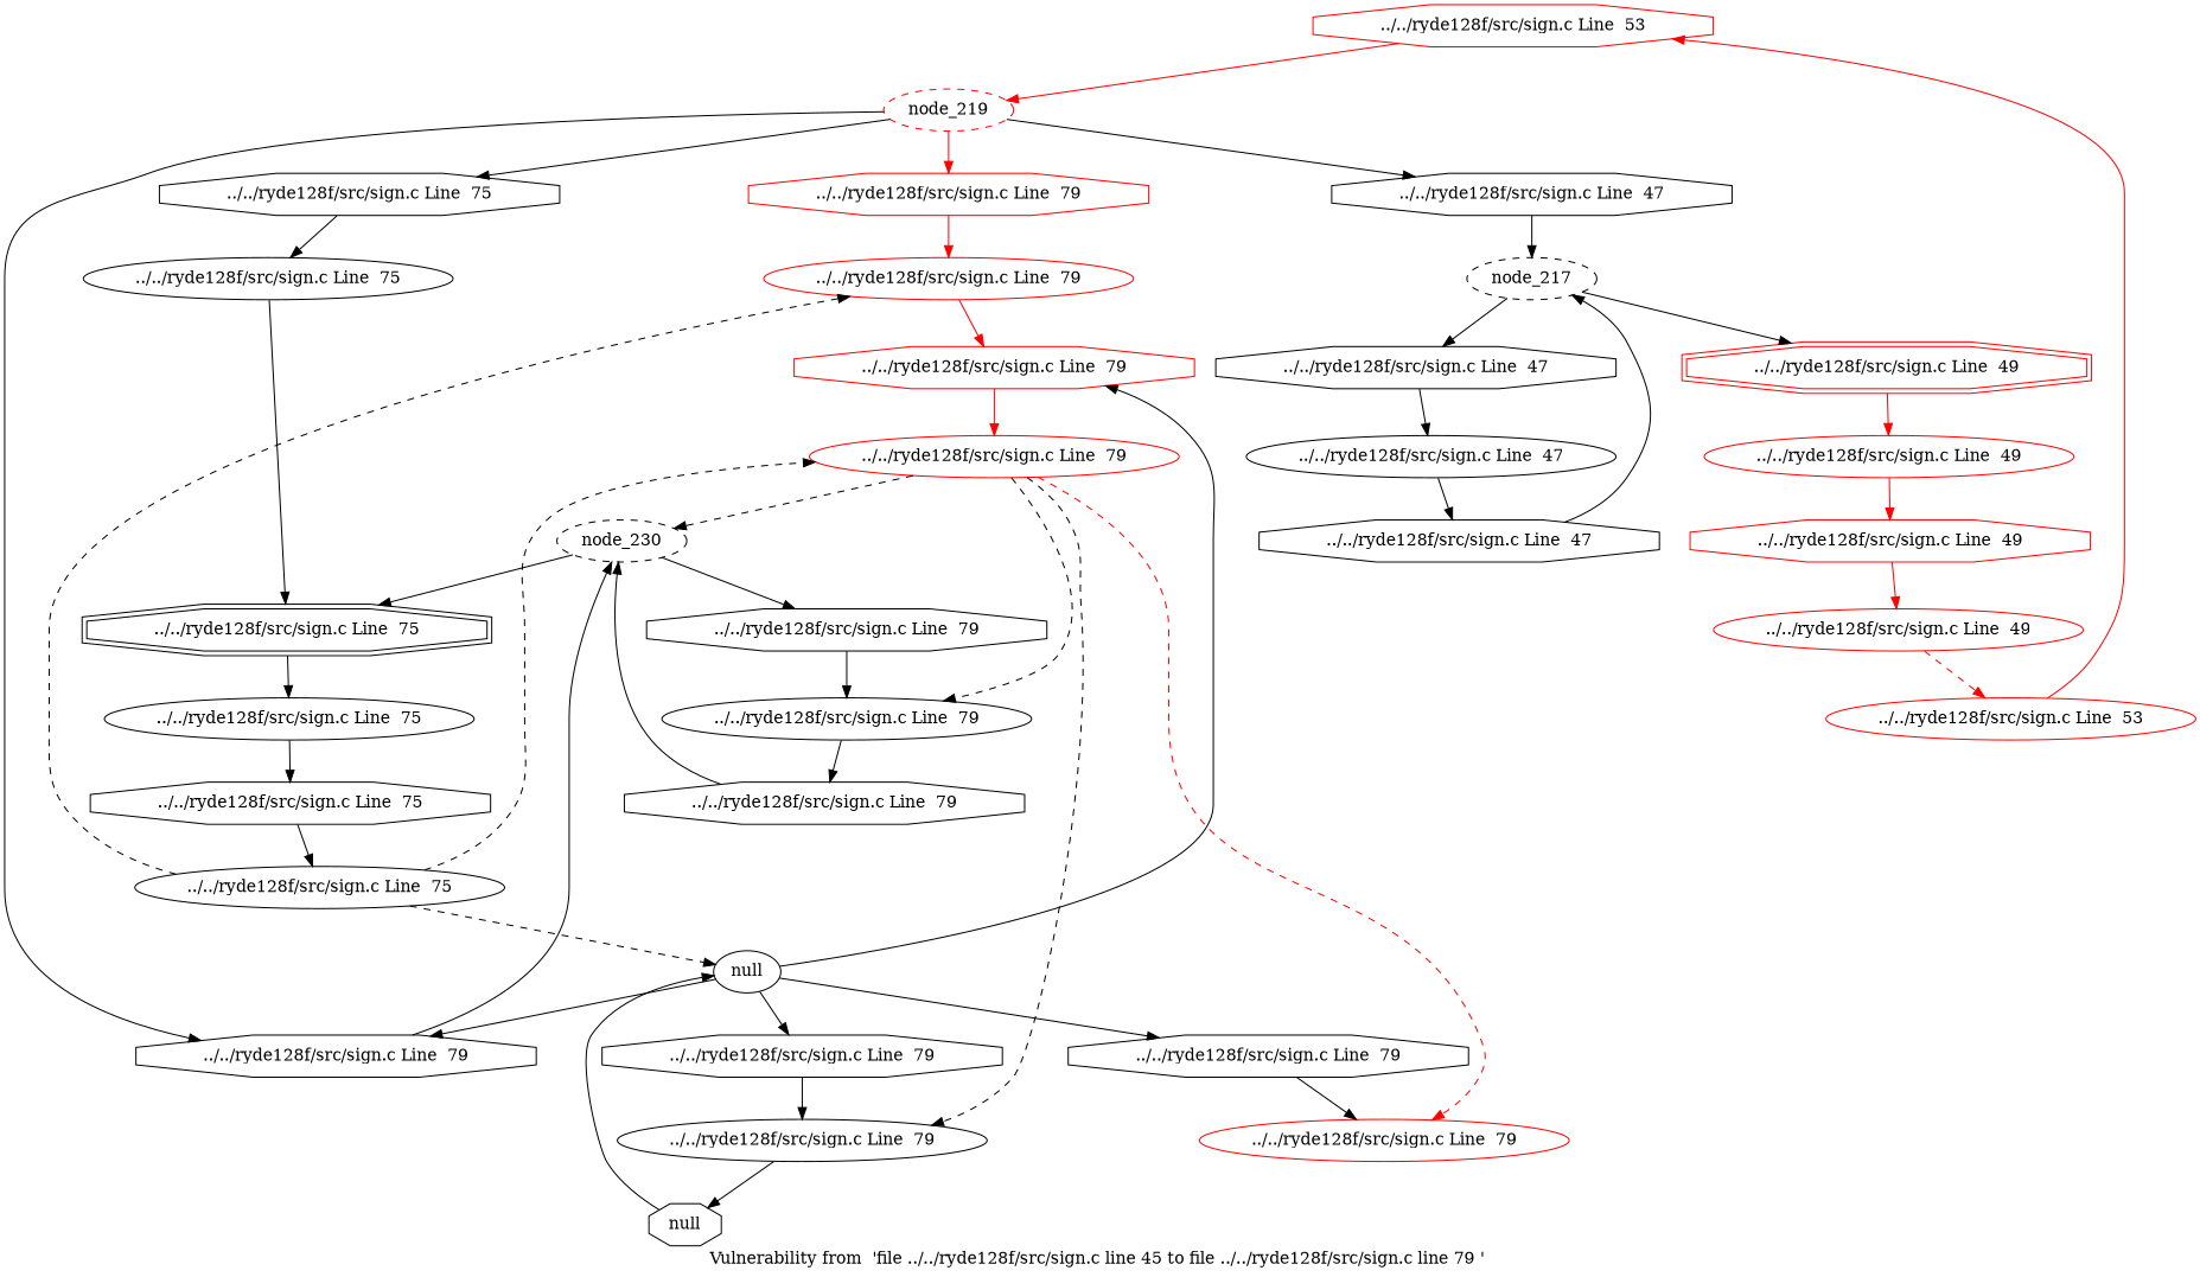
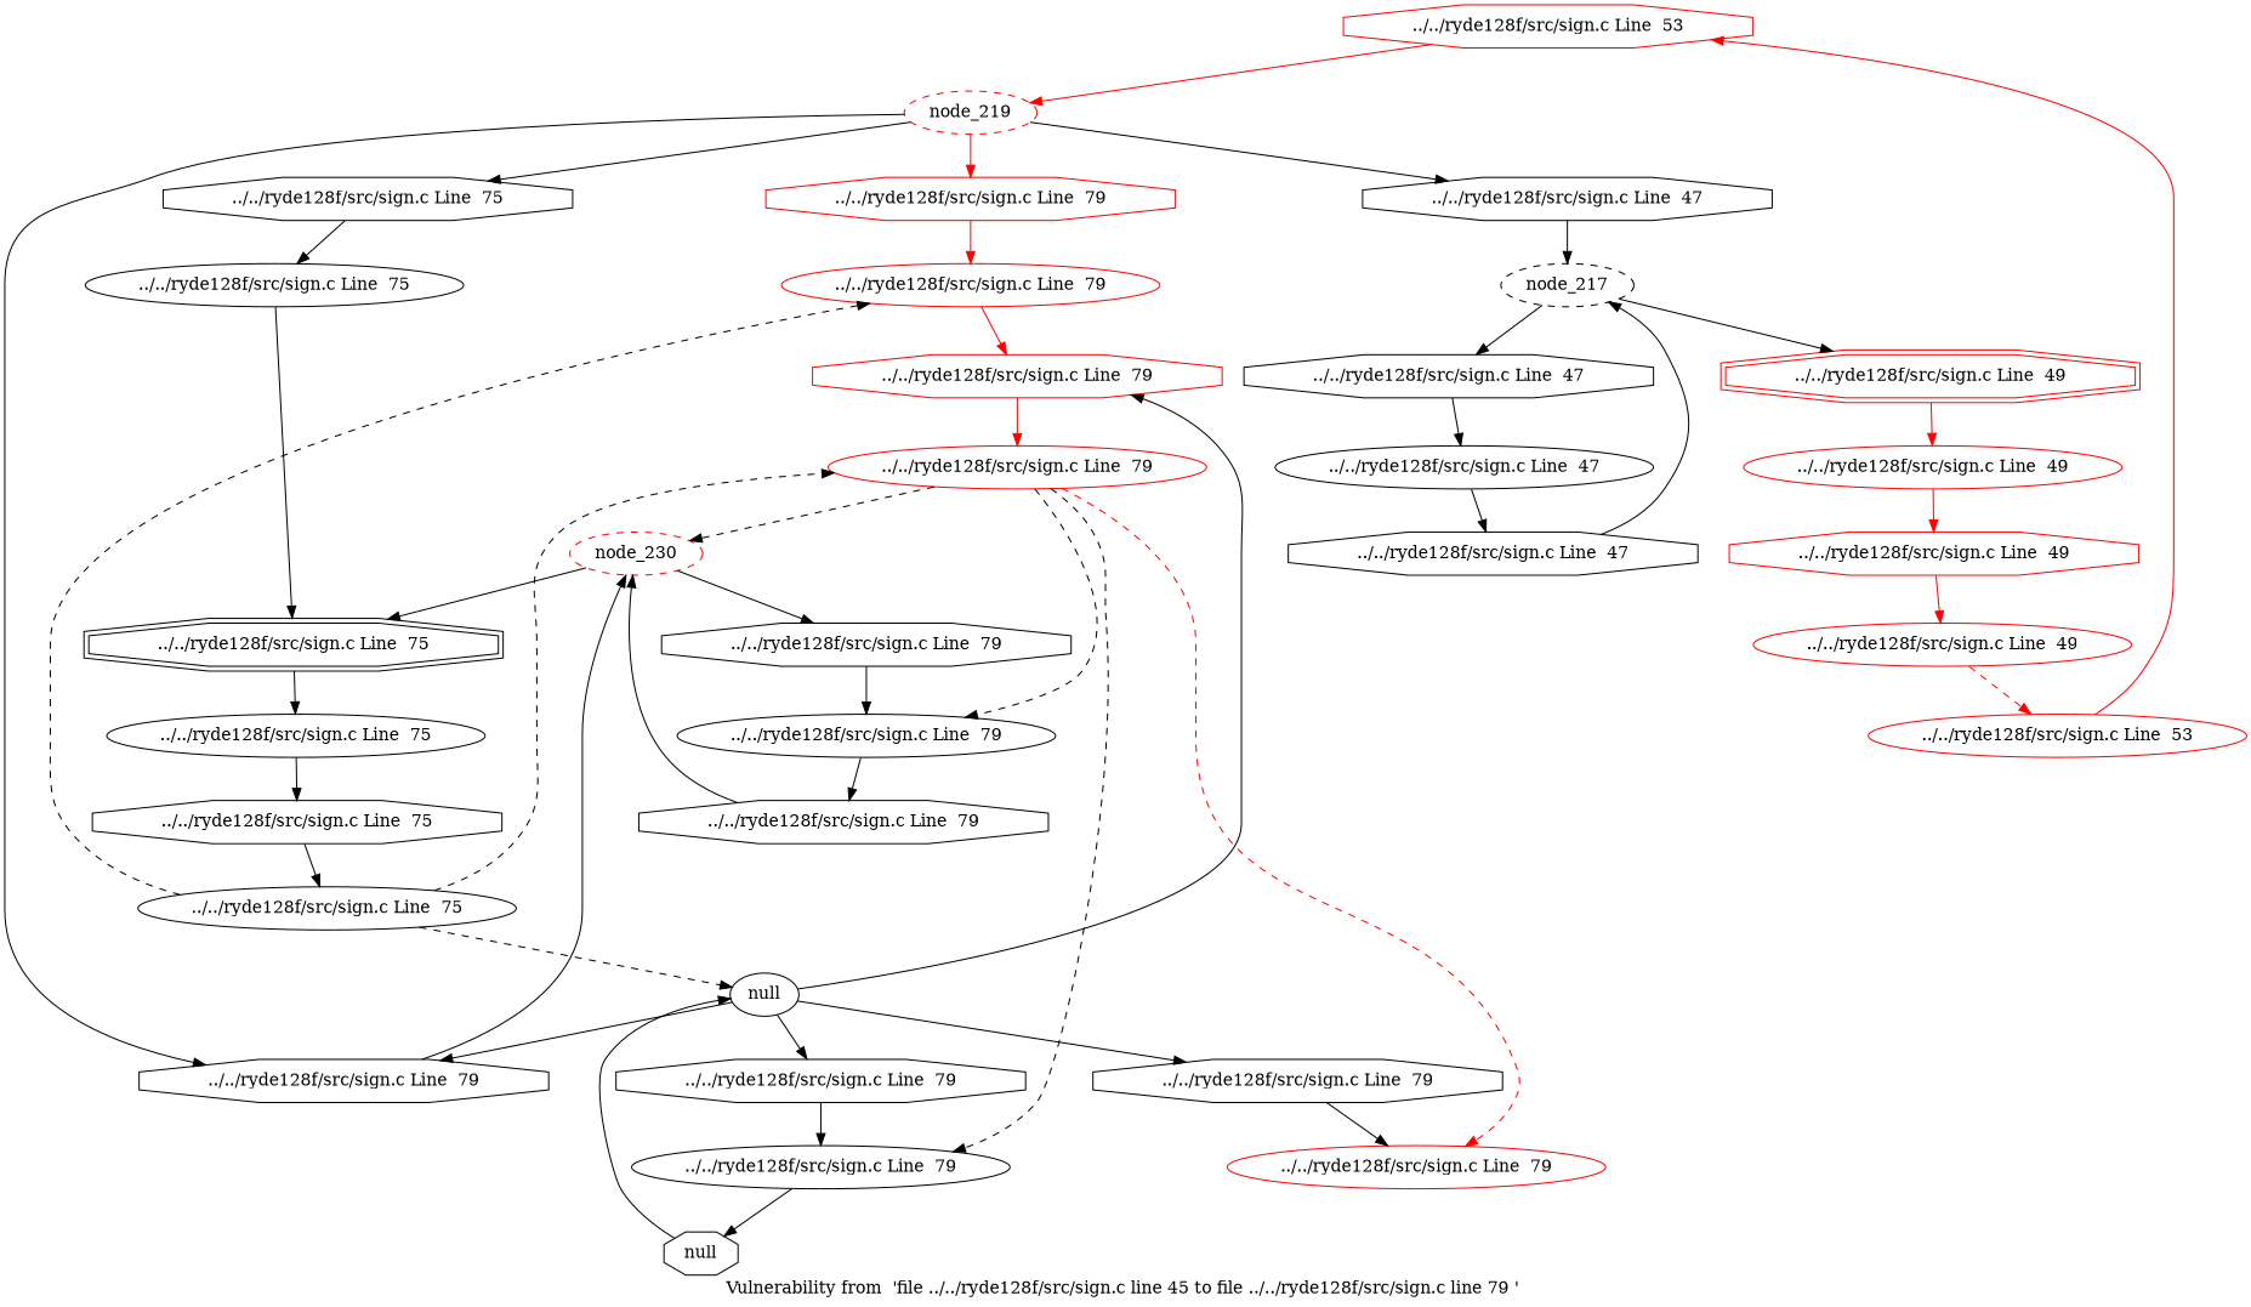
  digraph {
    label="Vulnerability from  'file ../../ryde128f/src/sign.c line 45 to file ../../ryde128f/src/sign.c line 79 ' "
    node [shape=ellipse style=solid]
    n1 [color=red label="../../ryde128f/src/sign.c Line  53" shape=octagon]
    node_219 [color=red style=dashed]
    n3 [label="../../ryde128f/src/sign.c Line  47" shape=octagon]
    n4 [color=red label="../../ryde128f/src/sign.c Line  79" shape=octagon]
    n5 [label="../../ryde128f/src/sign.c Line  79" shape=octagon]
    n6 [label="../../ryde128f/src/sign.c Line  75" shape=octagon]
    node_217 [style=dashed]
    n8 [color=red label="../../ryde128f/src/sign.c Line  79"]
-   node_230 [style=dashed]
+   node_230 [style=dashed color=red]
    n10 [label="../../ryde128f/src/sign.c Line  75"]
    n11 [label="../../ryde128f/src/sign.c Line  75" shape=doubleoctagon]
    n12 [label="../../ryde128f/src/sign.c Line  79" shape=octagon]
    n13 [label="../../ryde128f/src/sign.c Line  75"]
    n14 [label="../../ryde128f/src/sign.c Line  79"]
    n15 [label="../../ryde128f/src/sign.c Line  75" shape=octagon]
    n16 [label="../../ryde128f/src/sign.c Line  79" shape=octagon]
    n17 [color=red label="../../ryde128f/src/sign.c Line  49" shape=doubleoctagon]
    n18 [color=red label="../../ryde128f/src/sign.c Line  49"]
    n19 [color=red label="../../ryde128f/src/sign.c Line  49" shape=octagon]
    n20 [color=red label="../../ryde128f/src/sign.c Line  49"]
    n21 [color=red label="../../ryde128f/src/sign.c Line  53"]
    n22 [label="../../ryde128f/src/sign.c Line  47" shape=octagon]
    n23 [label="../../ryde128f/src/sign.c Line  47" shape=octagon]
    n24 [label="../../ryde128f/src/sign.c Line  47"]
    n25 [color=red label="../../ryde128f/src/sign.c Line  79" shape=octagon]
    n26 [label="../../ryde128f/src/sign.c Line  75"]
    n27 [label=null]
    n28 [color=red label="../../ryde128f/src/sign.c Line  79"]
    n29 [label="../../ryde128f/src/sign.c Line  79" shape=octagon]
    n30 [label="../../ryde128f/src/sign.c Line  79" shape=octagon]
    n31 [label="../../ryde128f/src/sign.c Line  79"]
    n32 [color=red label="../../ryde128f/src/sign.c Line  79"]
    n33 [label=null shape=octagon]
    n1 -> node_219 [color=red]
    node_219 -> n3
    node_219 -> n4 [color=red]
    node_219 -> n5
    node_219 -> n6
    n3 -> node_217
    n4 -> n8 [color=red]
    n5 -> node_230
    n6 -> n10
    node_217 -> n17
    node_217 -> n23
    n8 -> n25 [color=red]
    node_230 -> n11
    node_230 -> n12
    n10 -> n11
    n11 -> n13
    n12 -> n14
    n13 -> n15
    n14 -> n16
    n15 -> n26
    n16 -> node_230
    n17 -> n18 [color=red]
    n18 -> n19 [color=red]
    n19 -> n20 [color=red]
    n20 -> n21 [color=red style=dashed]
    n21 -> n1 [color=red]
    n22 -> node_217
    n23 -> n24
    n24 -> n22
    n25 -> n28 [color=red]
    n26 -> n8 [style=dashed]
    n26 -> n27 [style=dashed]
    n26 -> n28 [style=dashed]
    n27 -> n5
    n27 -> n25
    n27 -> n29
    n27 -> n30
    n28 -> node_230 [style=dashed]
    n28 -> n14 [style=dashed]
    n28 -> n31 [style=dashed]
    n28 -> n32 [color=red style=dashed]
    n29 -> n31
    n30 -> n32
    n31 -> n33
    n33 -> n27
  }
